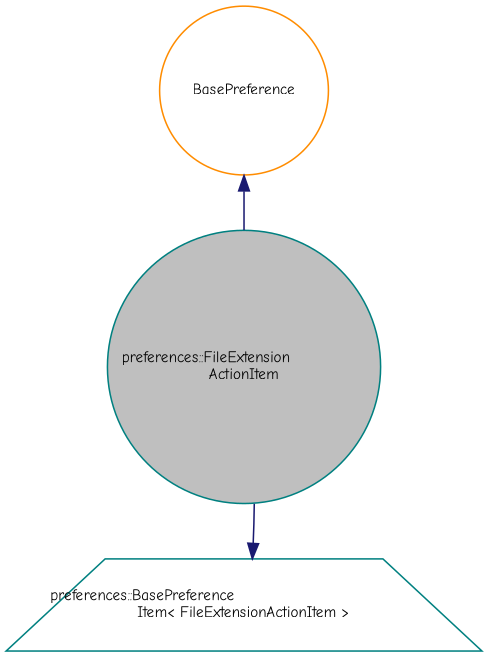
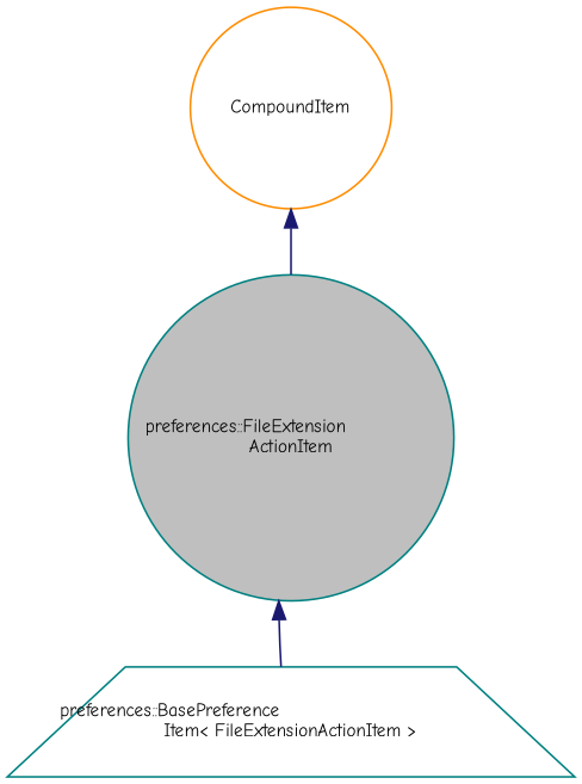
  digraph {
    fontname="Comic Neue"
    node [color=teal fillcolor=white fontname="Comic Neue" fontsize=10 shape=circle style=filled]
    edge [color=midnightblue dir=back fontname="Comic Neue" fontsize=10 labelfontname=Helvetica labelfontsize=10 style=solid]
    n1 [fillcolor=grey75 fontcolor=black height=0.2 label="preferences::FileExtension\lActionItem" width=0.4]
    n2 [height=0.2 label="preferences::BasePreference\lItem\< FileExtensionActionItem \>" shape=trapezium width=0.4]
-   n3 [color=darkorange height=0.2 label=BasePreference width=0.4]
-   n2 -> n1
+   n3 [color=darkorange height=0.2 label=CompoundItem width=0.4]
+   n1 -> n2
    n3 -> n1
  }
